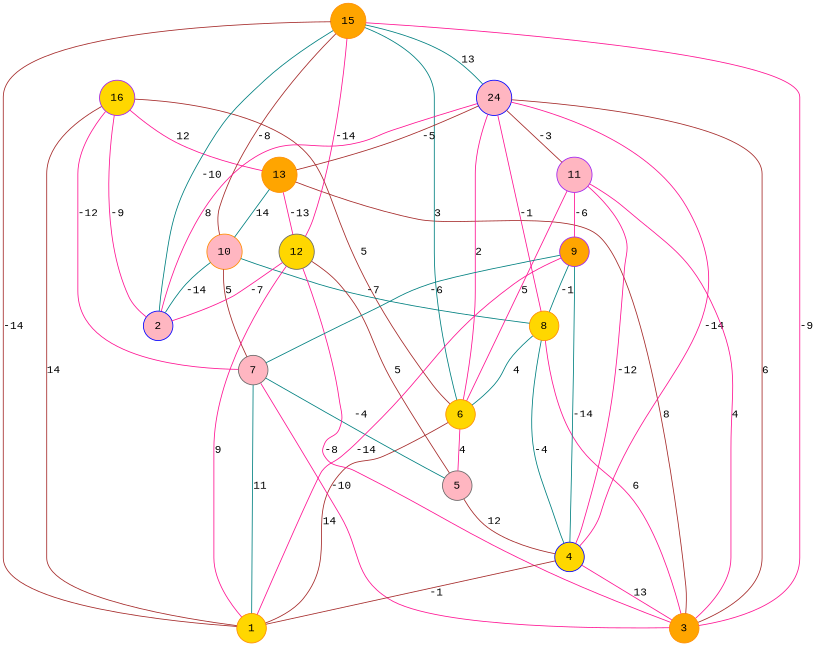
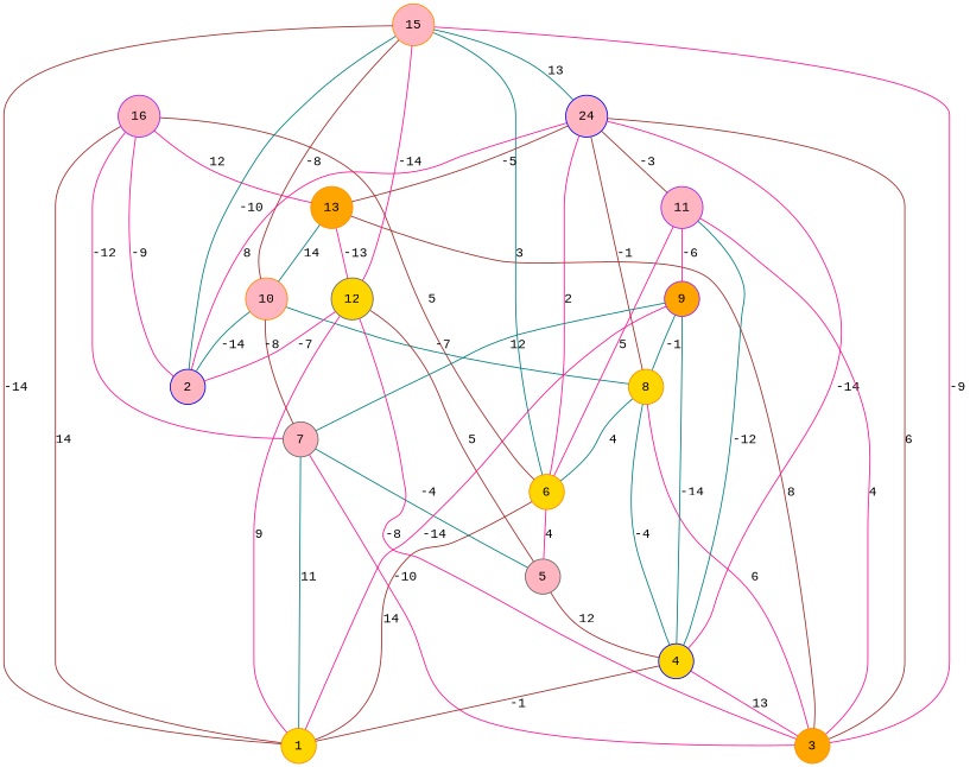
  graph {
    fontname="Liberation Mono"
    node [color=darkorange fillcolor=gold fontname="Liberation Mono" shape=circle style=filled]
    edge [color=deeppink fontname="Liberation Mono"]
-   16 [color=purple]
+   16 [color=purple fillcolor=lightpink]
    1
    2 [color=blue fillcolor=lightpink]
    6
    7 [color=gray40 fillcolor=lightpink]
    13 [fillcolor=orange]
    5 [color=gray40 fillcolor=lightpink]
    3 [fillcolor=orange]
    10 [fillcolor=lightpink]
    12 [color=gray40]
    4 [color=blue]
    8
-   15 [fillcolor=orange]
+   15 [fillcolor=lightpink]
    n14 [color=blue fillcolor=lightpink label=24]
    11 [color=purple fillcolor=lightpink]
    9 [color=purple fillcolor=orange]
    16 -- 1 [color=brown label=14]
    16 -- 2 [label=-9]
    16 -- 6 [color=brown label=5]
    16 -- 7 [label=-12]
    16 -- 13 [label=12]
    6 -- 1 [color=brown label=14]
    6 -- 5 [label=4]
    7 -- 1 [color=teal label=11]
    7 -- 5 [color=teal label=-4]
    7 -- 3 [label=-10]
    13 -- 3 [color=brown label=8]
    13 -- 10 [color=teal label=14]
    13 -- 12 [label=-13]
    5 -- 4 [color=brown label=12]
    10 -- 2 [color=teal label=-14]
-   10 -- 7 [color=brown label=5]
+   10 -- 7 [color=brown label=-8]
    10 -- 8 [color=teal label=-7]
    12 -- 1 [label=9]
    12 -- 2 [label=-7]
    12 -- 5 [color=brown label=5]
    12 -- 3 [label=-8]
    4 -- 1 [color=brown label=-1]
    4 -- 3 [label=13]
    8 -- 6 [color=teal label=4]
    8 -- 3 [label=6]
    8 -- 4 [color=teal label=-4]
    15 -- 1 [color=brown label=-14]
    15 -- 2 [color=teal label=-10]
    15 -- 6 [color=teal label=3]
    15 -- 3 [label=-9]
    15 -- 10 [color=brown label=-8]
    15 -- 12 [label=-14]
    15 -- n14 [color=teal label=13]
    n14 -- 2 [label=8]
    n14 -- 6 [label=2]
    n14 -- 13 [color=brown label=-5]
    n14 -- 3 [color=brown label=6]
    n14 -- 4 [label=-14]
-   n14 -- 8 [label=-1]
+   n14 -- 8 [color=brown label=-1]
    n14 -- 11 [color=brown label=-3]
    11 -- 6 [label=5]
    11 -- 3 [label=4]
-   11 -- 4 [label=-12]
+   11 -- 4 [color=teal label=-12]
    11 -- 9 [label=-6]
    9 -- 1 [label=-14]
-   9 -- 7 [color=teal label=-6]
+   9 -- 7 [color=teal label=12]
    9 -- 4 [color=teal label=-14]
    9 -- 8 [color=teal label=-1]
  }
